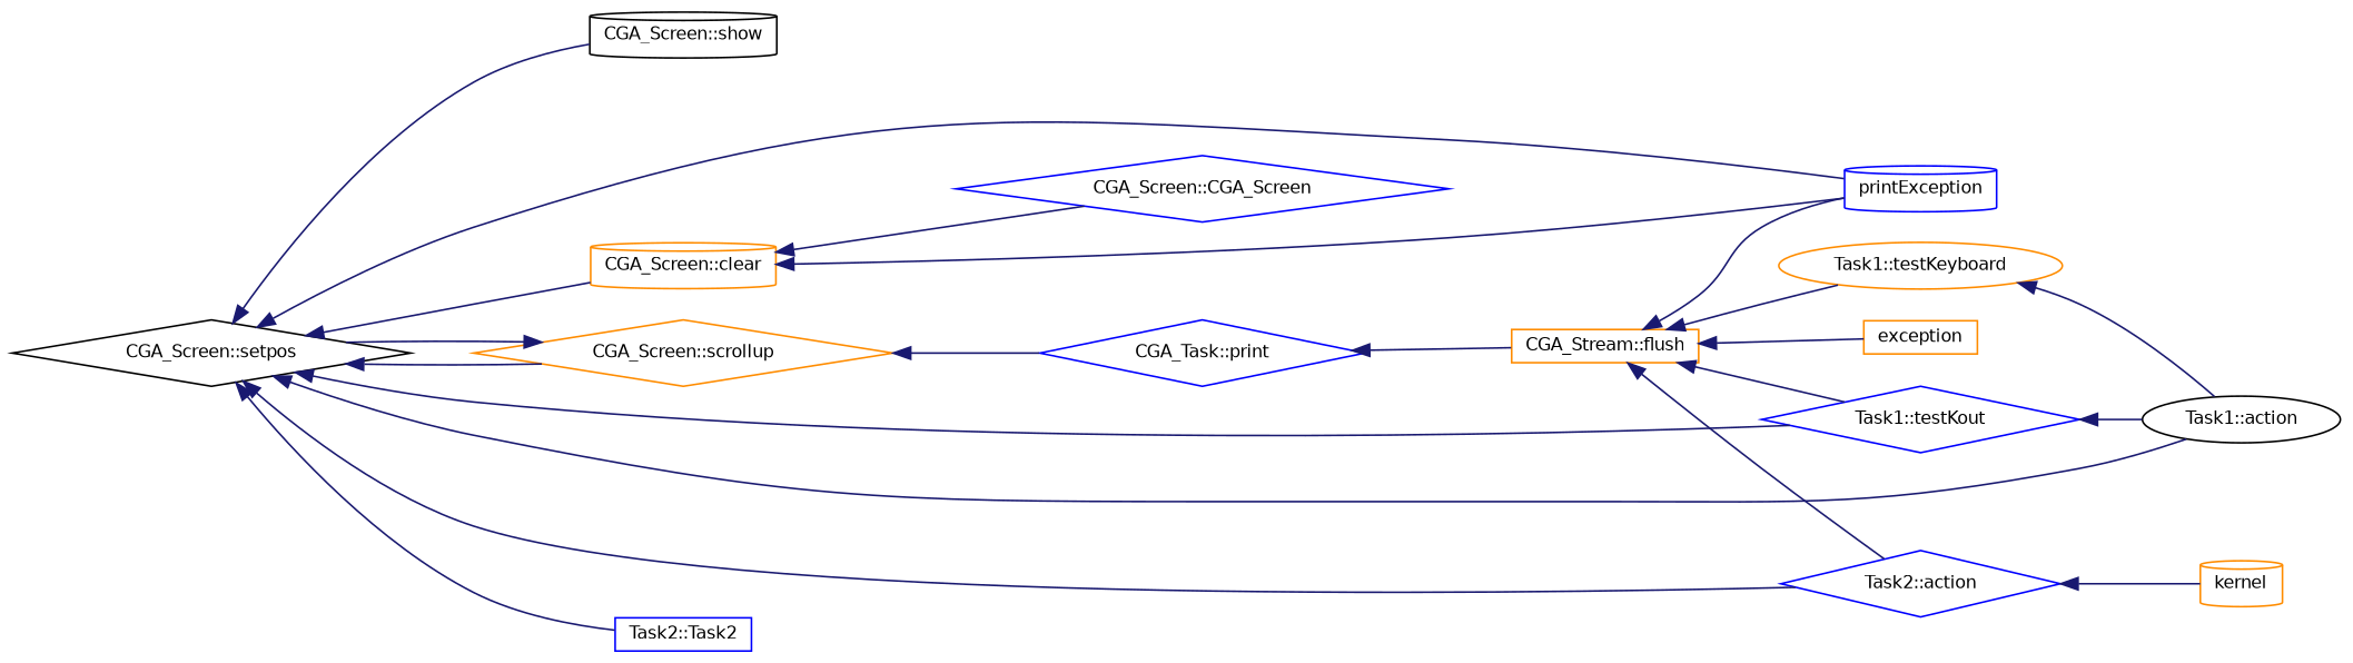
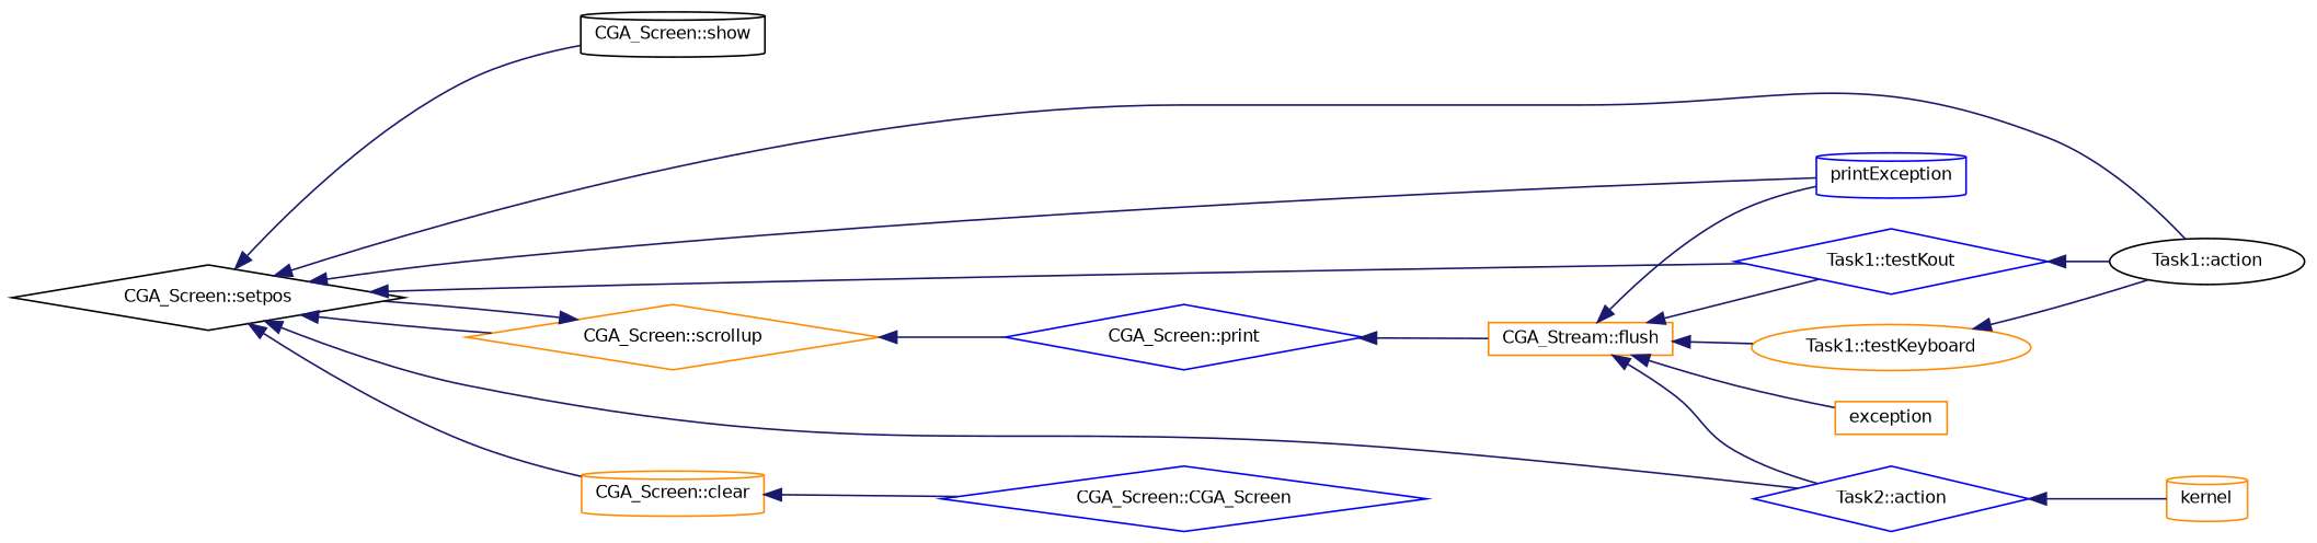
  digraph {
    rankdir=LR
    node [color=blue fontname=Helvetica fontsize=10 shape=diamond]
    edge [color=midnightblue dir=back fontname=Helvetica fontsize=10 labelfontname=Helvetica labelfontsize=10 style=solid]
    n1 [color=black height=0.2 label="CGA_Screen::setpos" width=0.4]
    n2 [color=black height=0.2 label="CGA_Screen::show" shape=cylinder width=0.4]
    n3 [height=0.2 label=printException shape=cylinder width=0.4]
    n4 [height=0.2 label="Task1::testKout" width=0.4]
    n5 [color=black height=0.2 label="Task1::action" shape=ellipse width=0.4]
    n6 [height=0.2 label="Task2::action" width=0.4]
    n7 [color=darkorange height=0.2 label="CGA_Screen::scrollup" width=0.4]
    n8 [color=darkorange height=0.2 label="CGA_Screen::clear" shape=cylinder width=0.4]
-   n9 [height=0.2 label="Task2::Task2" shape=box width=0.4]
    n10 [color=darkorange height=0.2 label="Task1::testKeyboard" shape=ellipse width=0.4]
    n11 [color=darkorange height=0.2 label=kernel shape=cylinder width=0.4]
-   n12 [height=0.2 label="CGA_Task::print" width=0.4]
+   n12 [height=0.2 label="CGA_Screen::print" width=0.4]
    n13 [height=0.2 label="CGA_Screen::CGA_Screen" width=0.4]
    n14 [color=darkorange height=0.2 label="CGA_Stream::flush" shape=box width=0.4]
    n15 [color=darkorange height=0.2 label=exception shape=box width=0.4]
    n1 -> n2
    n1 -> n3
    n1 -> n4
    n1 -> n5
    n1 -> n6
    n1 -> n7
    n1 -> n8
-   n1 -> n9
    n4 -> n5
    n6 -> n11
    n7 -> n1
    n7 -> n12
-   n8 -> n3
    n8 -> n13
    n10 -> n5
    n12 -> n14
    n14 -> n3
    n14 -> n4
    n14 -> n6
    n14 -> n10
    n14 -> n15
  }
